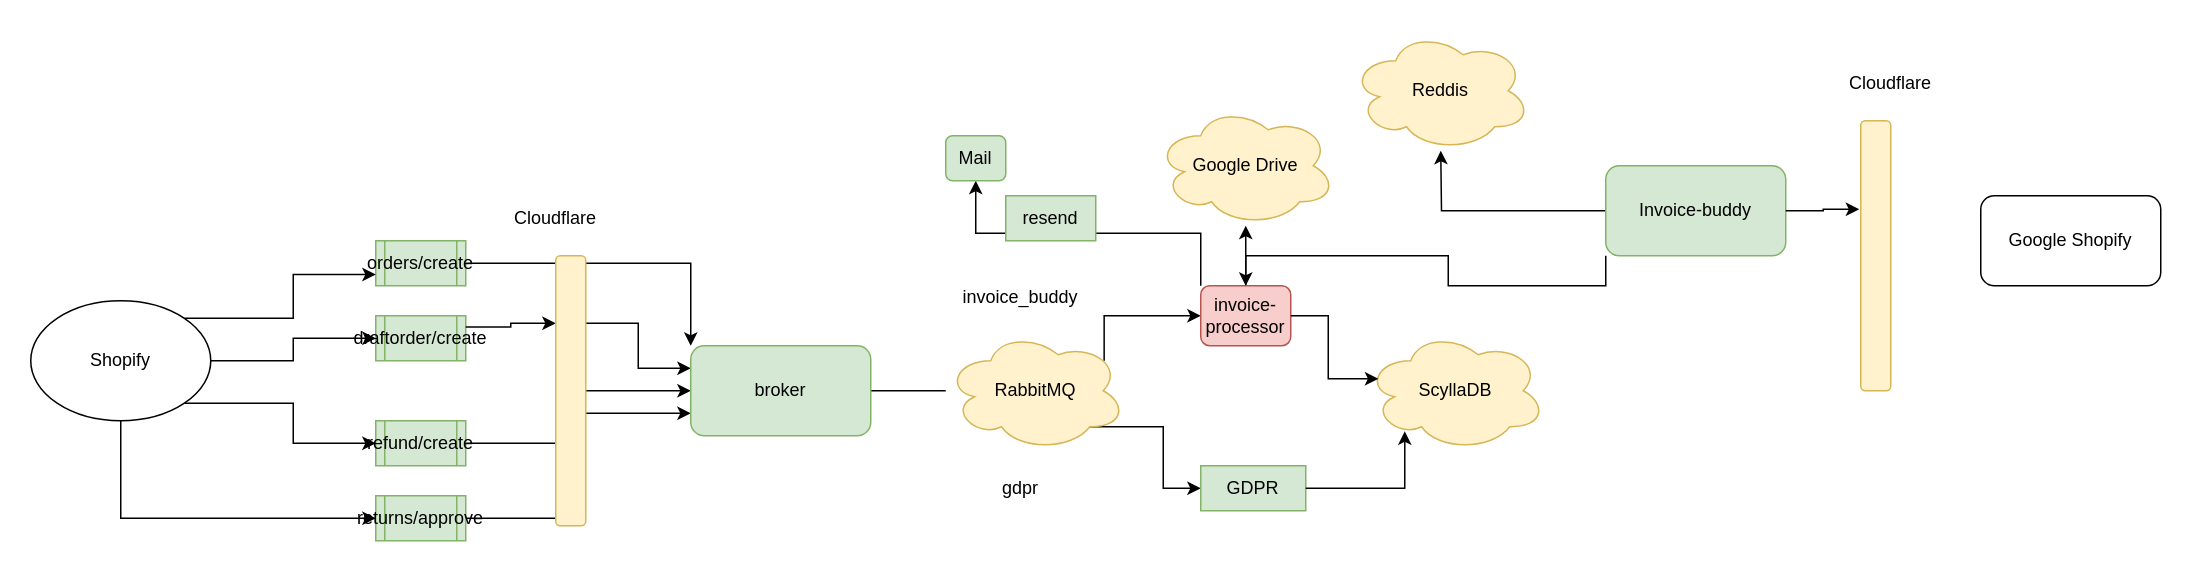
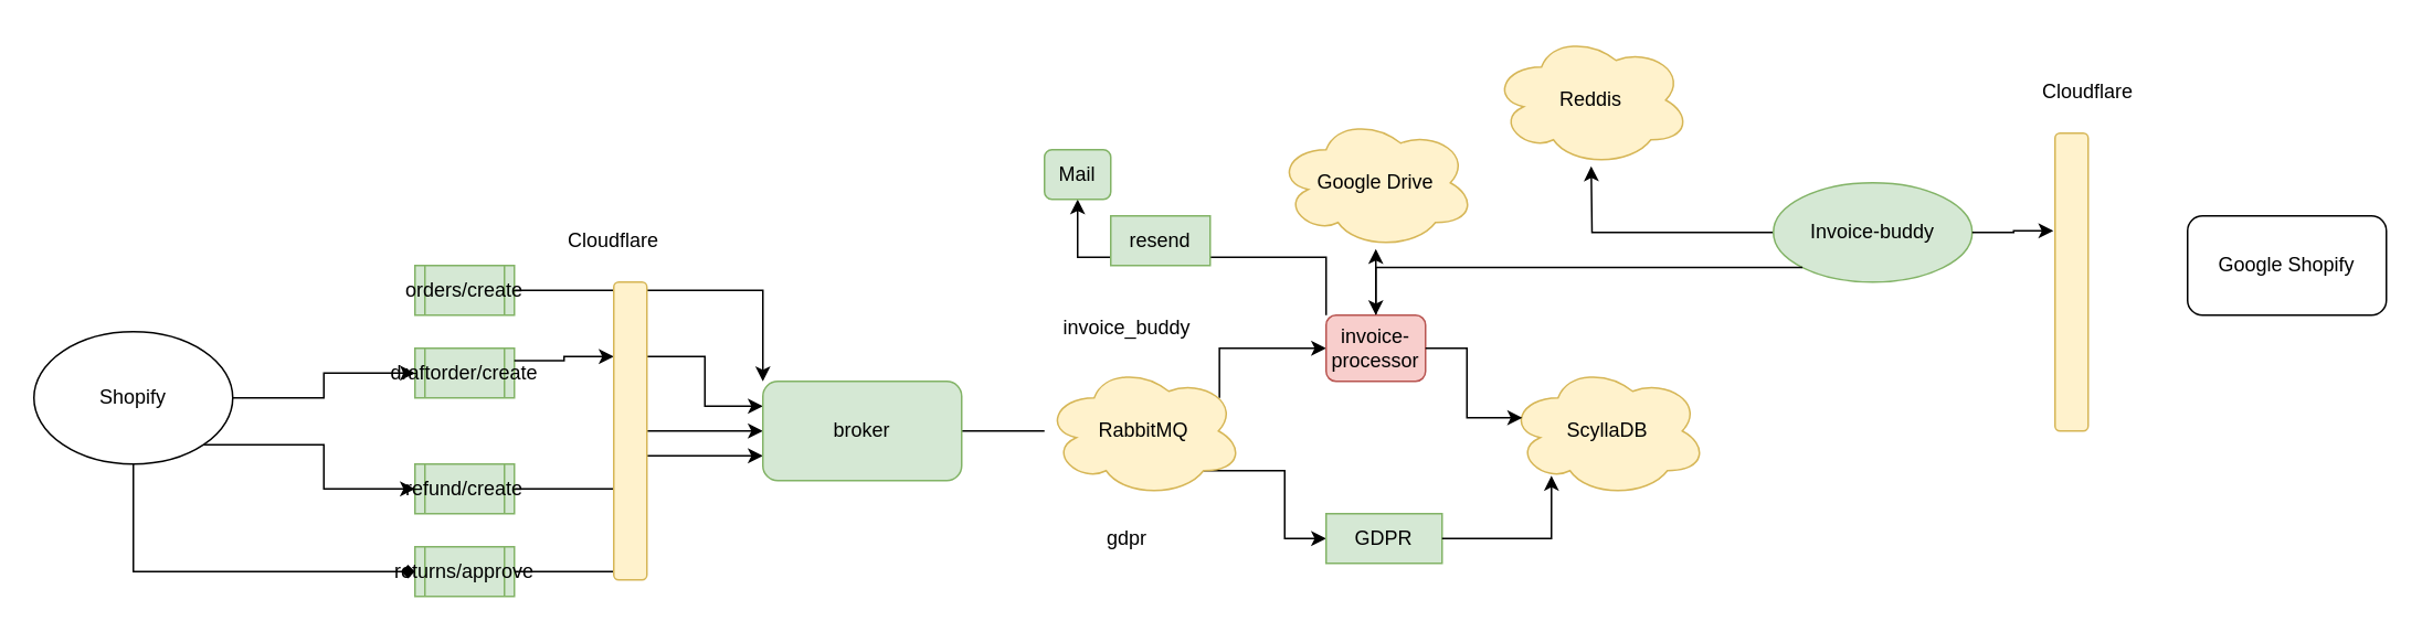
  <mxCell id="0" />
  <mxCell id="1" parent="0" />
  <mxCell id="2" style="edgeStyle=orthogonalEdgeStyle;rounded=0;orthogonalLoop=1;jettySize=auto;html=1;exitX=1;exitY=0.5;exitDx=0;exitDy=0;entryX=0;entryY=0;entryDx=0;entryDy=0;" edge="1" parent="1" source="3" target="16"><mxGeometry relative="1" as="geometry" /></mxCell>
  <mxCell id="3" value="orders/create" style="shape=process;whiteSpace=wrap;html=1;backgroundOutline=1;fillColor=#d5e8d4;strokeColor=#82b366;" vertex="1" parent="1"><mxGeometry x="250" y="160" width="60" height="30" as="geometry" /></mxCell>
- <mxCell id="4" style="edgeStyle=orthogonalEdgeStyle;rounded=0;orthogonalLoop=1;jettySize=auto;html=1;exitX=1;exitY=0;exitDx=0;exitDy=0;entryX=0;entryY=0.75;entryDx=0;entryDy=0;" edge="1" parent="1" source="8" target="3"><mxGeometry relative="1" as="geometry" /></mxCell>
  <mxCell id="5" style="edgeStyle=orthogonalEdgeStyle;rounded=0;orthogonalLoop=1;jettySize=auto;html=1;exitX=1;exitY=0.5;exitDx=0;exitDy=0;" edge="1" parent="1" source="8" target="10"><mxGeometry relative="1" as="geometry" /></mxCell>
  <mxCell id="6" style="edgeStyle=orthogonalEdgeStyle;rounded=0;orthogonalLoop=1;jettySize=auto;html=1;exitX=1;exitY=1;exitDx=0;exitDy=0;entryX=0;entryY=0.5;entryDx=0;entryDy=0;" edge="1" parent="1" source="8" target="12"><mxGeometry relative="1" as="geometry" /></mxCell>
- <mxCell id="7" style="edgeStyle=orthogonalEdgeStyle;rounded=0;orthogonalLoop=1;jettySize=auto;html=1;exitX=0.5;exitY=1;exitDx=0;exitDy=0;entryX=0;entryY=0.5;entryDx=0;entryDy=0;" edge="1" parent="1" source="8" target="14"><mxGeometry relative="1" as="geometry" /></mxCell>
+ <mxCell id="7" style="edgeStyle=orthogonalEdgeStyle;rounded=0;orthogonalLoop=1;jettySize=auto;html=1;exitX=0.5;exitY=1;exitDx=0;exitDy=0;entryX=0;entryY=0.5;entryDx=0;entryDy=0;endArrow=diamond;" edge="1" parent="1" source="8" target="14"><mxGeometry relative="1" as="geometry" /></mxCell>
  <mxCell id="8" value="Shopify" style="ellipse;whiteSpace=wrap;html=1;" vertex="1" parent="1"><mxGeometry x="20" y="200" width="120" height="80" as="geometry" /></mxCell>
  <mxCell id="9" style="edgeStyle=orthogonalEdgeStyle;rounded=0;orthogonalLoop=1;jettySize=auto;html=1;exitX=1;exitY=0.25;exitDx=0;exitDy=0;entryX=0;entryY=0.25;entryDx=0;entryDy=0;" edge="1" parent="1" source="19" target="16"><mxGeometry relative="1" as="geometry" /></mxCell>
  <mxCell id="10" value="draftorder/create" style="shape=process;whiteSpace=wrap;html=1;backgroundOutline=1;fillColor=#d5e8d4;strokeColor=#82b366;" vertex="1" parent="1"><mxGeometry x="250" y="210" width="60" height="30" as="geometry" /></mxCell>
  <mxCell id="11" style="edgeStyle=orthogonalEdgeStyle;rounded=0;orthogonalLoop=1;jettySize=auto;html=1;exitX=1;exitY=0.5;exitDx=0;exitDy=0;entryX=0;entryY=0.5;entryDx=0;entryDy=0;" edge="1" parent="1" source="12" target="16"><mxGeometry relative="1" as="geometry" /></mxCell>
  <mxCell id="12" value="refund/create" style="shape=process;whiteSpace=wrap;html=1;backgroundOutline=1;fillColor=#d5e8d4;strokeColor=#82b366;" vertex="1" parent="1"><mxGeometry x="250" y="280" width="60" height="30" as="geometry" /></mxCell>
  <mxCell id="13" style="edgeStyle=orthogonalEdgeStyle;rounded=0;orthogonalLoop=1;jettySize=auto;html=1;exitX=1;exitY=0.5;exitDx=0;exitDy=0;entryX=0;entryY=0.75;entryDx=0;entryDy=0;" edge="1" parent="1" source="14" target="16"><mxGeometry relative="1" as="geometry" /></mxCell>
  <mxCell id="14" value="returns/approve" style="shape=process;whiteSpace=wrap;html=1;backgroundOutline=1;fillColor=#d5e8d4;strokeColor=#82b366;" vertex="1" parent="1"><mxGeometry x="250" y="330" width="60" height="30" as="geometry" /></mxCell>
  <mxCell id="15" style="edgeStyle=orthogonalEdgeStyle;rounded=0;orthogonalLoop=1;jettySize=auto;html=1;exitX=1;exitY=0.5;exitDx=0;exitDy=0;endArrow=none;" edge="1" parent="1" source="16" target="22"><mxGeometry relative="1" as="geometry" /></mxCell>
  <mxCell id="16" value="broker" style="rounded=1;whiteSpace=wrap;html=1;fillColor=#d5e8d4;strokeColor=#82b366;" vertex="1" parent="1"><mxGeometry x="460" y="230" width="120" height="60" as="geometry" /></mxCell>
  <mxCell id="17" value="Cloudflare" style="text;html=1;align=center;verticalAlign=middle;whiteSpace=wrap;rounded=0;" vertex="1" parent="1"><mxGeometry x="340" y="130" width="60" height="30" as="geometry" /></mxCell>
  <mxCell id="18" value="" style="edgeStyle=orthogonalEdgeStyle;rounded=0;orthogonalLoop=1;jettySize=auto;html=1;exitX=1;exitY=0.25;exitDx=0;exitDy=0;entryX=0;entryY=0.25;entryDx=0;entryDy=0;" edge="1" parent="1" source="10" target="19"><mxGeometry relative="1" as="geometry"><mxPoint x="310" y="218" as="sourcePoint" /><mxPoint x="460" y="245" as="targetPoint" /></mxGeometry></mxCell>
  <mxCell id="19" value="" style="rounded=1;whiteSpace=wrap;html=1;fillColor=#fff2cc;strokeColor=#d6b656;" vertex="1" parent="1"><mxGeometry x="370" y="170" width="20" height="180" as="geometry" /></mxCell>
  <mxCell id="20" style="edgeStyle=orthogonalEdgeStyle;rounded=0;orthogonalLoop=1;jettySize=auto;html=1;exitX=0.8;exitY=0.8;exitDx=0;exitDy=0;exitPerimeter=0;entryX=0;entryY=0.5;entryDx=0;entryDy=0;" edge="1" parent="1" source="22" target="25"><mxGeometry relative="1" as="geometry" /></mxCell>
  <mxCell id="21" style="edgeStyle=orthogonalEdgeStyle;rounded=0;orthogonalLoop=1;jettySize=auto;html=1;exitX=0.88;exitY=0.25;exitDx=0;exitDy=0;exitPerimeter=0;" edge="1" parent="1" source="22" target="28"><mxGeometry relative="1" as="geometry"><mxPoint x="810" y="200" as="targetPoint" /><Array as="points"><mxPoint x="736" y="210" /><mxPoint x="811" y="210" /></Array></mxGeometry></mxCell>
  <mxCell id="22" value="RabbitMQ" style="ellipse;shape=cloud;whiteSpace=wrap;html=1;fillColor=#fff2cc;strokeColor=#d6b656;" vertex="1" parent="1"><mxGeometry x="630" y="220" width="120" height="80" as="geometry" /></mxCell>
  <mxCell id="23" value="&lt;div&gt;invoice_buddy&lt;/div&gt;&lt;div&gt;&lt;br&gt;&lt;/div&gt;" style="text;html=1;align=center;verticalAlign=middle;whiteSpace=wrap;rounded=0;" vertex="1" parent="1"><mxGeometry x="650" y="190" width="60" height="30" as="geometry" /></mxCell>
  <mxCell id="24" value="gdpr" style="text;html=1;align=center;verticalAlign=middle;whiteSpace=wrap;rounded=0;" vertex="1" parent="1"><mxGeometry x="650" y="310" width="60" height="30" as="geometry" /></mxCell>
  <mxCell id="25" value="GDPR" style="rounded=0;whiteSpace=wrap;html=1;fillColor=#d5e8d4;strokeColor=#82b366;" vertex="1" parent="1"><mxGeometry x="800" y="310" width="70" height="30" as="geometry" /></mxCell>
  <mxCell id="26" style="edgeStyle=orthogonalEdgeStyle;rounded=0;orthogonalLoop=1;jettySize=auto;html=1;exitX=0.5;exitY=0;exitDx=0;exitDy=0;" edge="1" parent="1" source="28" target="32"><mxGeometry relative="1" as="geometry"><mxPoint x="830" y="150" as="targetPoint" /></mxGeometry></mxCell>
  <mxCell id="27" style="edgeStyle=orthogonalEdgeStyle;rounded=0;orthogonalLoop=1;jettySize=auto;html=1;exitX=0;exitY=0;exitDx=0;exitDy=0;" edge="1" parent="1" source="28" target="33"><mxGeometry relative="1" as="geometry"><mxPoint x="700" y="140" as="targetPoint" /></mxGeometry></mxCell>
  <mxCell id="28" value="invoice-processor" style="rounded=1;whiteSpace=wrap;html=1;fillColor=#f8cecc;strokeColor=#b85450;" vertex="1" parent="1"><mxGeometry x="800" y="190" width="60" height="40" as="geometry" /></mxCell>
  <mxCell id="29" value="ScyllaDB" style="ellipse;shape=cloud;whiteSpace=wrap;html=1;fillColor=#fff2cc;strokeColor=#d6b656;" vertex="1" parent="1"><mxGeometry x="910" y="220" width="120" height="80" as="geometry" /></mxCell>
  <mxCell id="30" style="edgeStyle=orthogonalEdgeStyle;rounded=0;orthogonalLoop=1;jettySize=auto;html=1;exitX=1;exitY=0.5;exitDx=0;exitDy=0;entryX=0.07;entryY=0.4;entryDx=0;entryDy=0;entryPerimeter=0;" edge="1" parent="1" source="28" target="29"><mxGeometry relative="1" as="geometry" /></mxCell>
  <mxCell id="31" style="edgeStyle=orthogonalEdgeStyle;rounded=0;orthogonalLoop=1;jettySize=auto;html=1;exitX=1;exitY=0.5;exitDx=0;exitDy=0;entryX=0.217;entryY=0.838;entryDx=0;entryDy=0;entryPerimeter=0;" edge="1" parent="1" source="25" target="29"><mxGeometry relative="1" as="geometry" /></mxCell>
  <mxCell id="32" value="Google Drive" style="ellipse;shape=cloud;whiteSpace=wrap;html=1;fillColor=#fff2cc;strokeColor=#d6b656;" vertex="1" parent="1"><mxGeometry x="770" y="70" width="120" height="80" as="geometry" /></mxCell>
  <mxCell id="33" value="Mail" style="rounded=1;whiteSpace=wrap;html=1;fillColor=#d5e8d4;strokeColor=#82b366;" vertex="1" parent="1"><mxGeometry x="630" y="90" width="40" height="30" as="geometry" /></mxCell>
  <mxCell id="34" value="resend" style="text;html=1;align=center;verticalAlign=middle;whiteSpace=wrap;rounded=0;fillColor=#d5e8d4;strokeColor=#82b366;" vertex="1" parent="1"><mxGeometry x="670" y="130" width="60" height="30" as="geometry" /></mxCell>
  <mxCell id="35" style="edgeStyle=orthogonalEdgeStyle;rounded=0;orthogonalLoop=1;jettySize=auto;html=1;exitX=0;exitY=0.5;exitDx=0;exitDy=0;" edge="1" parent="1" source="36"><mxGeometry relative="1" as="geometry"><mxPoint x="960" y="100" as="targetPoint" /></mxGeometry></mxCell>
- <mxCell id="36" value="Invoice-buddy" style="rounded=1;whiteSpace=wrap;html=1;fillColor=#d5e8d4;strokeColor=#82b366;" vertex="1" parent="1"><mxGeometry x="1070" y="110" width="120" height="60" as="geometry" /></mxCell>
+ <mxCell id="36" value="Invoice-buddy" style="ellipse;whiteSpace=wrap;html=1;fillColor=#d5e8d4;strokeColor=#82b366;" vertex="1" parent="1"><mxGeometry x="1070" y="110" width="120" height="60" as="geometry" /></mxCell>
  <mxCell id="37" style="edgeStyle=orthogonalEdgeStyle;rounded=0;orthogonalLoop=1;jettySize=auto;html=1;exitX=0;exitY=1;exitDx=0;exitDy=0;" edge="1" parent="1" source="36" target="28"><mxGeometry relative="1" as="geometry" /></mxCell>
  <mxCell id="38" value="Reddis" style="ellipse;shape=cloud;whiteSpace=wrap;html=1;fillColor=#fff2cc;strokeColor=#d6b656;" vertex="1" parent="1"><mxGeometry x="900" y="20" width="120" height="80" as="geometry" /></mxCell>
  <mxCell id="39" value="" style="rounded=1;whiteSpace=wrap;html=1;fillColor=#fff2cc;strokeColor=#d6b656;" vertex="1" parent="1"><mxGeometry x="1240" y="80" width="20" height="180" as="geometry" /></mxCell>
  <mxCell id="40" style="edgeStyle=orthogonalEdgeStyle;rounded=0;orthogonalLoop=1;jettySize=auto;html=1;exitX=1;exitY=0.5;exitDx=0;exitDy=0;entryX=-0.05;entryY=0.328;entryDx=0;entryDy=0;entryPerimeter=0;" edge="1" parent="1" source="36" target="39"><mxGeometry relative="1" as="geometry" /></mxCell>
  <mxCell id="41" value="Cloudflare" style="text;html=1;align=center;verticalAlign=middle;whiteSpace=wrap;rounded=0;" vertex="1" parent="1"><mxGeometry x="1230" y="40" width="60" height="30" as="geometry" /></mxCell>
  <mxCell id="42" value="Google Shopify" style="rounded=1;whiteSpace=wrap;html=1;" vertex="1" parent="1"><mxGeometry x="1320" y="130" width="120" height="60" as="geometry" /></mxCell>
